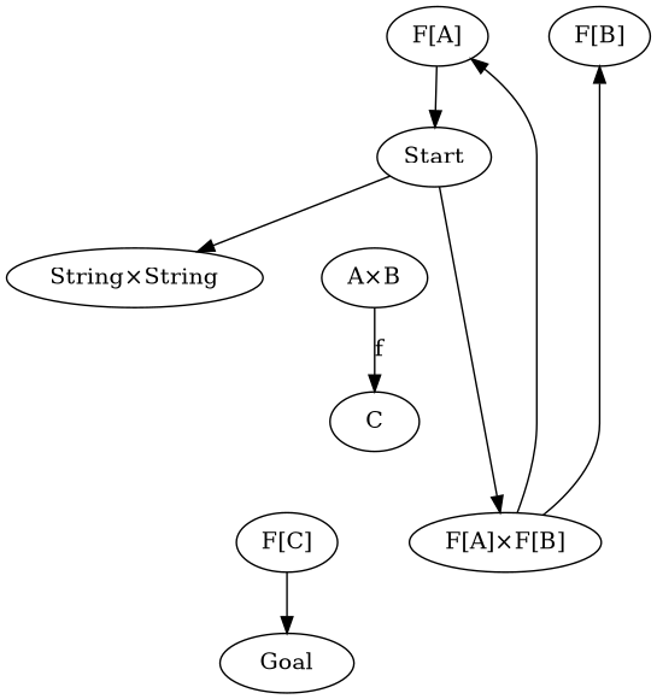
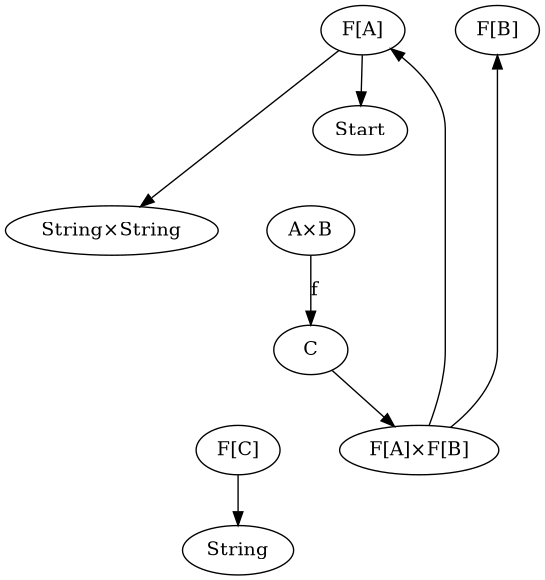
  digraph {
    n1 [label="F[A]"]
    n2 [label="F[B]"]
    n3 [label="String×String"]
    n4 [label="A×B"]
    n5 [label=String style=invis]
    C
    Start
    n8 [label="F[C]"]
    n9 [label="F[A]×F[B]"]
-   Goal
+   Goal [label=String]
    subgraph sub_1 {
      rank=same
      n1
      n2
    }
    subgraph sub_2 {
      rank=same
      n3
      n4
    }
    subgraph sub_3 {
      rank=same
      n5
      C
    }
    n1 -> n2 [style=invis]
-   Start -> n3
+   n1 -> n3
    n1 -> Start
    n3 -> n4 [style=invis]
    n3 -> n5 [label=combine style=invis]
    n4 -> C [label=f]
    n5 -> C [style=invis]
    n5 -> n8 [style=invis]
    C -> n8 [style=invis]
-   Start -> n9
+   C -> n9
    n8 -> Goal
    n9 -> n1
    n9 -> n2
  }
